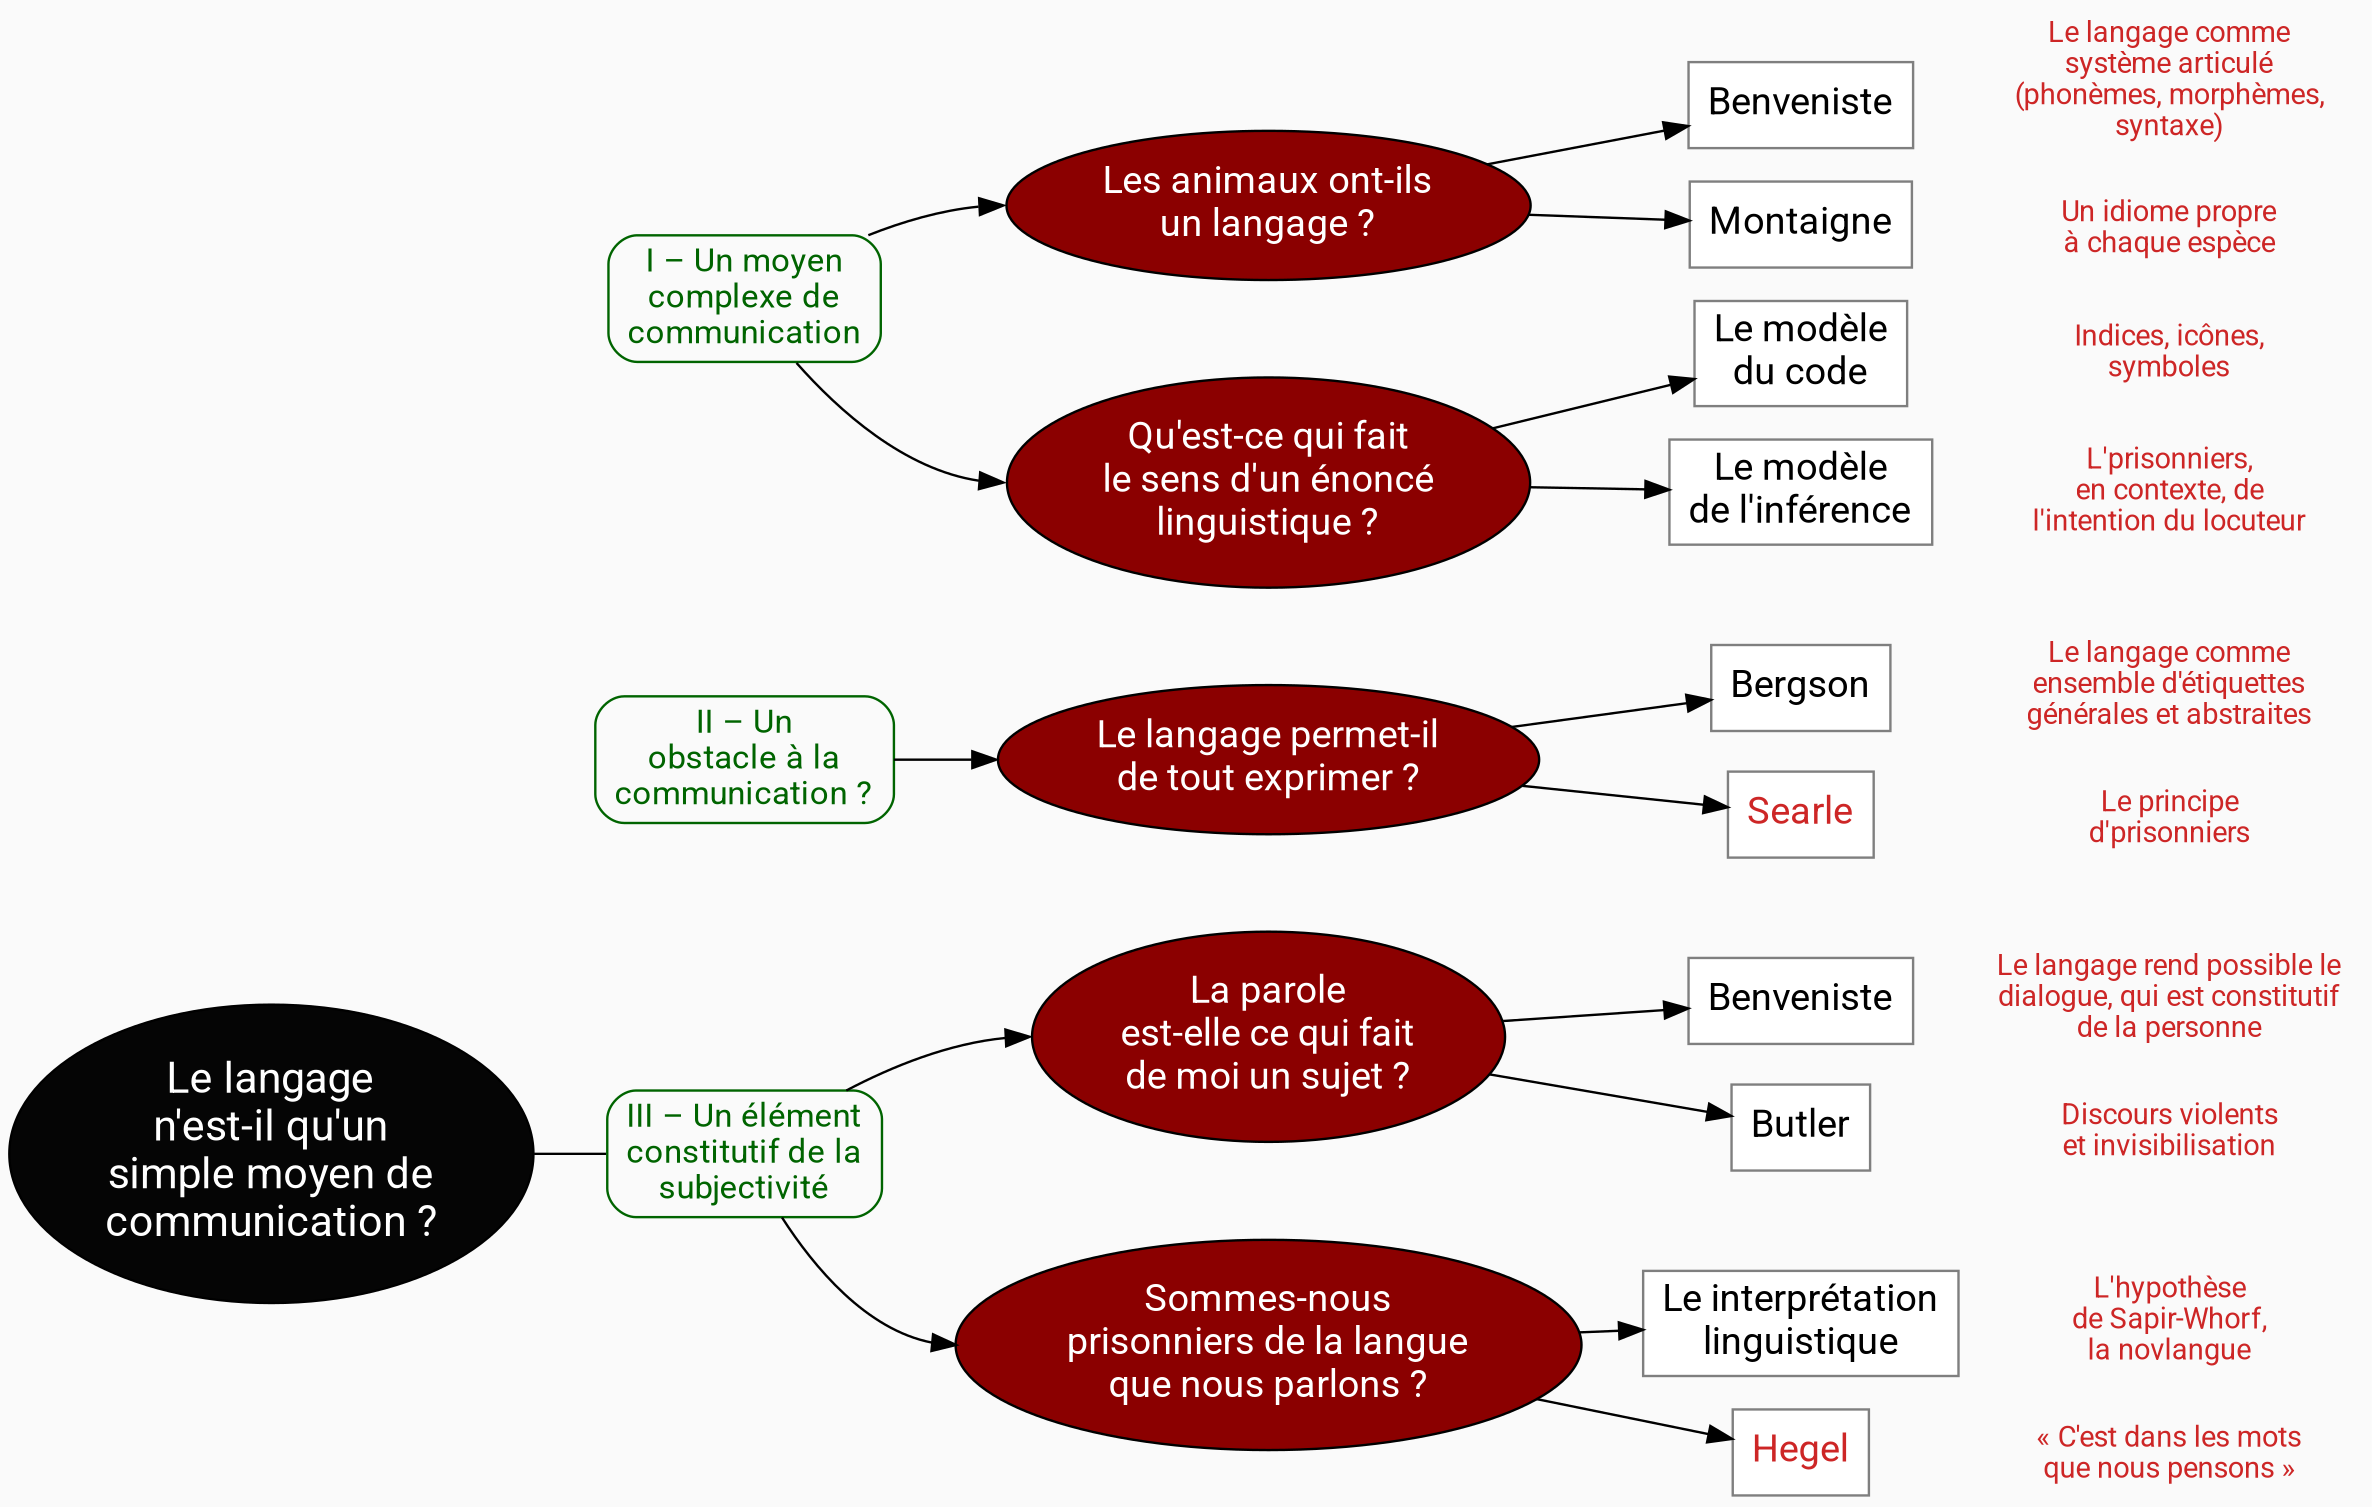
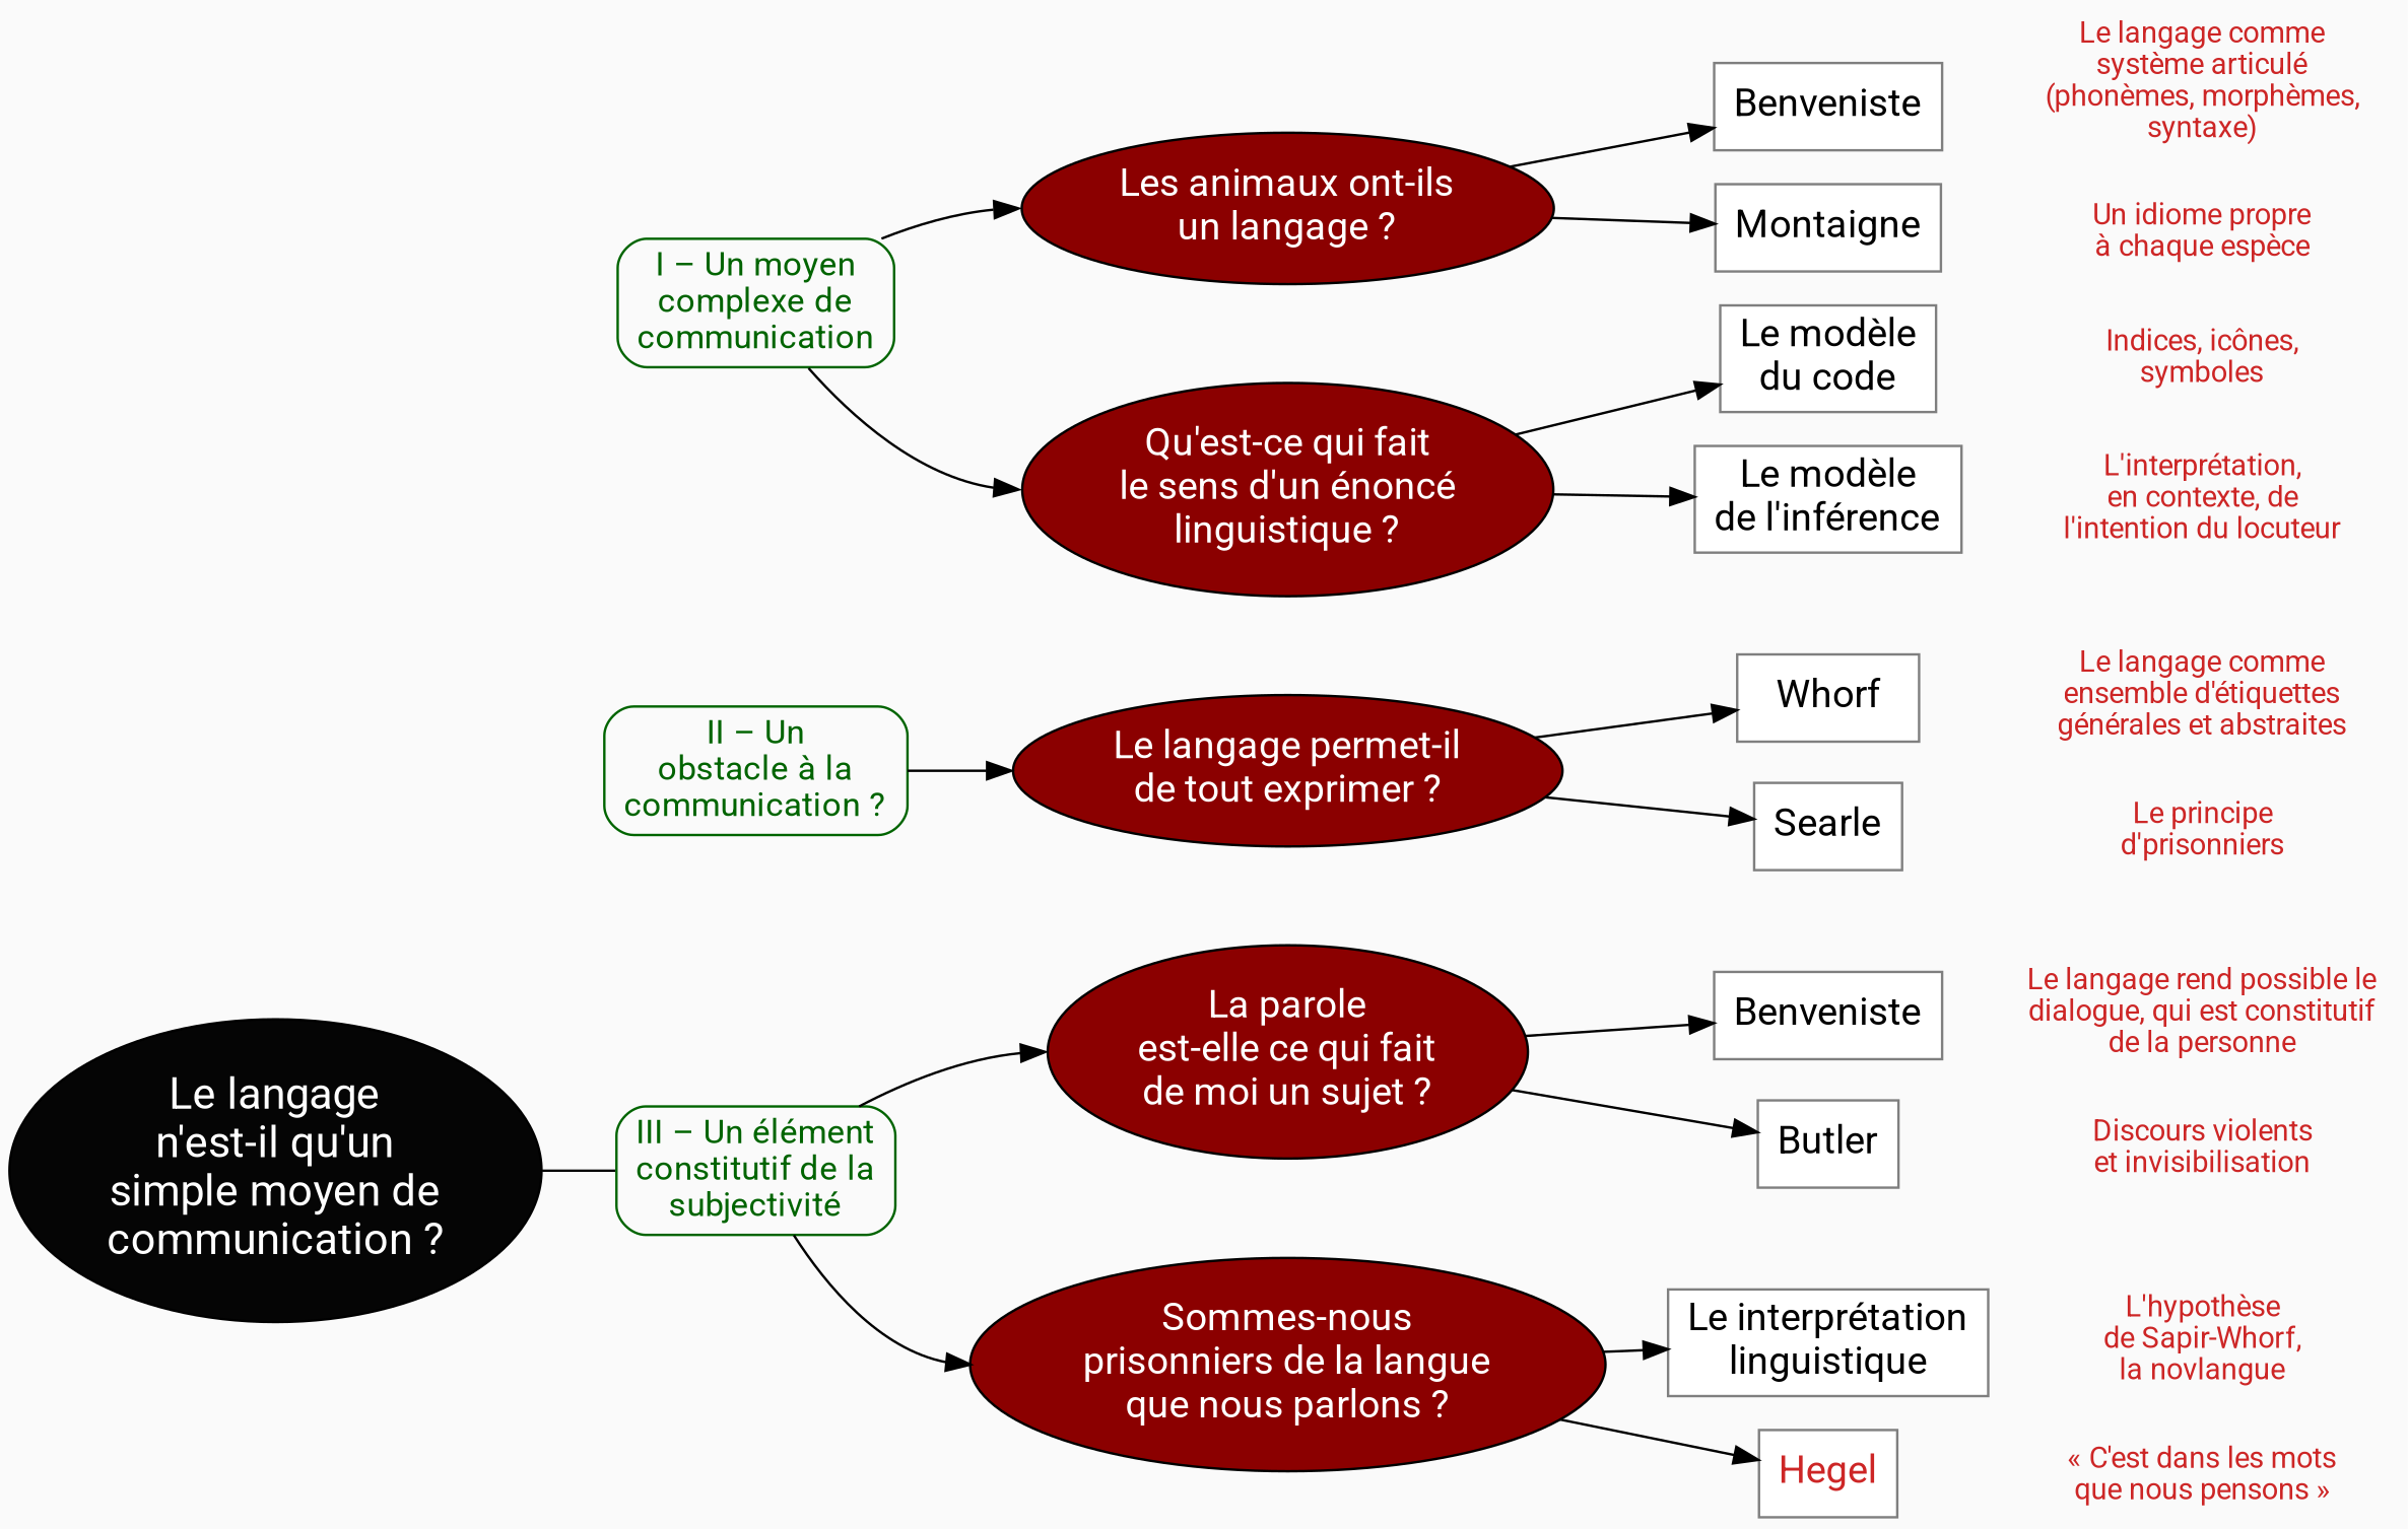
  digraph {
    bgcolor=grey98
    fontname=Roboto
    nodesep=0.2
    rankdir=LR
    ranksep=0.1
    splines=true
    style=filled
    node [color=grey50 fillcolor=grey98 fontcolor=firebrick3 fontname=Roboto fontsize=16 shape=box style=filled]
    edge [fontname=Roboto minlen=3 style=invis]
    n1 [color=darkgreen fontcolor=darkgreen fontsize=14 label="I – Un moyen\ncomplexe de\ncommunication" shape=rect style="filled, rounded"]
    n2 [color=darkgreen fontcolor=darkgreen fontsize=14 label="II – Un\nobstacle à la\ncommunication ?" shape=rect style="filled, rounded"]
    n3 [color=darkgreen fontcolor=darkgreen fontsize=14 label="III – Un élément\nconstitutif de la\nsubjectivité" shape=rect style="filled, rounded"]
    n4 [color=black fillcolor=red4 fontcolor=white label="Les animaux ont-ils\nun langage ?" shape=oval]
    n5 [color=black fillcolor=red4 fontcolor=white label="Qu'est-ce qui fait\nle sens d'un énoncé\nlinguistique ?" shape=oval]
    n6 [color=black fillcolor=red4 fontcolor=white label="Le langage permet-il\nde tout exprimer ?" shape=oval]
    n7 [color=black fillcolor=red4 fontcolor=white label="La parole\nest-elle ce qui fait\nde moi un sujet ?" shape=oval]
    n8 [color=black fillcolor=red4 fontcolor=white label="Sommes-nous\nprisonniers de la langue\nque nous parlons ?" shape=oval]
    n9 [fillcolor=white fontcolor=black label=Benveniste]
    n10 [fillcolor=white fontcolor=black label="Le modèle\ndu code"]
    n11 [fillcolor=white fontcolor=black label="Le modèle\nde l'inférence"]
-   n12 [fillcolor=white fontcolor=black label=Bergson]
-   n13 [fillcolor=white label=Searle]
+   n12 [fillcolor=white fontcolor=black label=Whorf]
+   n13 [fillcolor=white fontcolor=black label=Searle]
    n14 [fillcolor=white fontcolor=black label=Benveniste]
    n15 [fillcolor=white fontcolor=black label=Butler]
    n16 [fillcolor=white fontcolor=black label="Le interprétation\nlinguistique"]
    n17 [fillcolor=white fontcolor=black label=Montaigne]
    n18 [fillcolor=white label=Hegel]
    n19 [fontsize=12 label="Le langage comme\nsystème articulé\n(phonèmes, morphèmes,\nsyntaxe)" shape=plaintext style="filled,rounded"]
    n20 [fontsize=12 label="Indices, icônes,\nsymboles" shape=plaintext style="filled,rounded"]
-   n21 [fontsize=12 label="L'prisonniers,\nen contexte, de\nl'intention du locuteur" shape=plaintext style="filled,rounded"]
+   n21 [fontsize=12 label="L'interprétation,\nen contexte, de\nl'intention du locuteur" shape=plaintext style="filled,rounded"]
    n22 [fontsize=12 label="Le langage comme\nensemble d'étiquettes\ngénérales et abstraites" shape=plaintext style="filled,rounded"]
    n23 [fontsize=12 label="Le principe\nd'prisonniers" shape=plaintext style="filled,rounded"]
    n24 [fontsize=12 label="Le langage rend possible le\ndialogue, qui est constitutif\nde la personne" shape=plaintext style="filled,rounded"]
    n25 [fontsize=12 label="Discours violents\net invisibilisation" shape=plaintext style="filled,rounded"]
    n26 [fontsize=12 label="L'hypothèse\nde Sapir-Whorf,\nla novlangue" shape=plaintext style="filled,rounded"]
    n27 [fillcolor=grey2 fontcolor=white fontsize=18 label="Le langage\nn'est-il qu'un\nsimple moyen de\ncommunication ?" color="" shape=""]
    n28 [fontsize=12 label="Un idiome propre\nà chaque espèce" shape=plaintext style="filled,rounded"]
    n29 [fontsize=12 label="« C'est dans les mots\nque nous pensons »" shape=plaintext style="filled,rounded"]
    subgraph sub_1 {
      rank=same
      n1
      n2
    }
    subgraph sub_2 {
      rank=same
      n2
      n3
    }
    subgraph sub_3 {
      rank=same
      n4
      n5
      n6
      n7
      n8
    }
    subgraph sub_4 {
      rank=same
      n9
      n10
    }
    subgraph sub_5 {
      rank=same
      n11
      n12
    }
    subgraph sub_6 {
      rank=same
      n13
      n14
    }
    subgraph sub_7 {
      rank=same
      n15
      n16
    }
    n1 -> n2 [minlen=10]
    n1 -> n4 [headport=w style=""]
    n1 -> n5 [headport=w style=""]
    n2 -> n3 [minlen=8]
    n2 -> n6 [headport=w style=""]
    n3 -> n7 [headport=w style=""]
    n3 -> n8 [headport=w style=""]
    n4 -> n5
    n4 -> n9 [style=""]
    n4 -> n17 [style=""]
    n5 -> n6
    n5 -> n10 [style=""]
    n5 -> n11 [style=""]
    n6 -> n7
    n6 -> n12 [style=""]
    n6 -> n13 [style=""]
    n7 -> n8
    n7 -> n14 [style=""]
    n7 -> n15 [style=""]
    n8 -> n16 [style=""]
    n8 -> n18 [style=""]
    n9 -> n10
    n9 -> n19 [minlen=1]
    n10 -> n20 [minlen=1]
    n11 -> n12
    n11 -> n21 [minlen=1]
    n12 -> n22 [minlen=1]
    n13 -> n14
    n13 -> n23 [minlen=1]
    n14 -> n24 [minlen=1]
    n15 -> n16
    n15 -> n25 [minlen=1]
    n16 -> n26 [minlen=1]
    n17 -> n28 [minlen=1]
    n18 -> n29 [minlen=1]
    n27 -> n3 [arrowhead=none headport=w style=""]
  }
